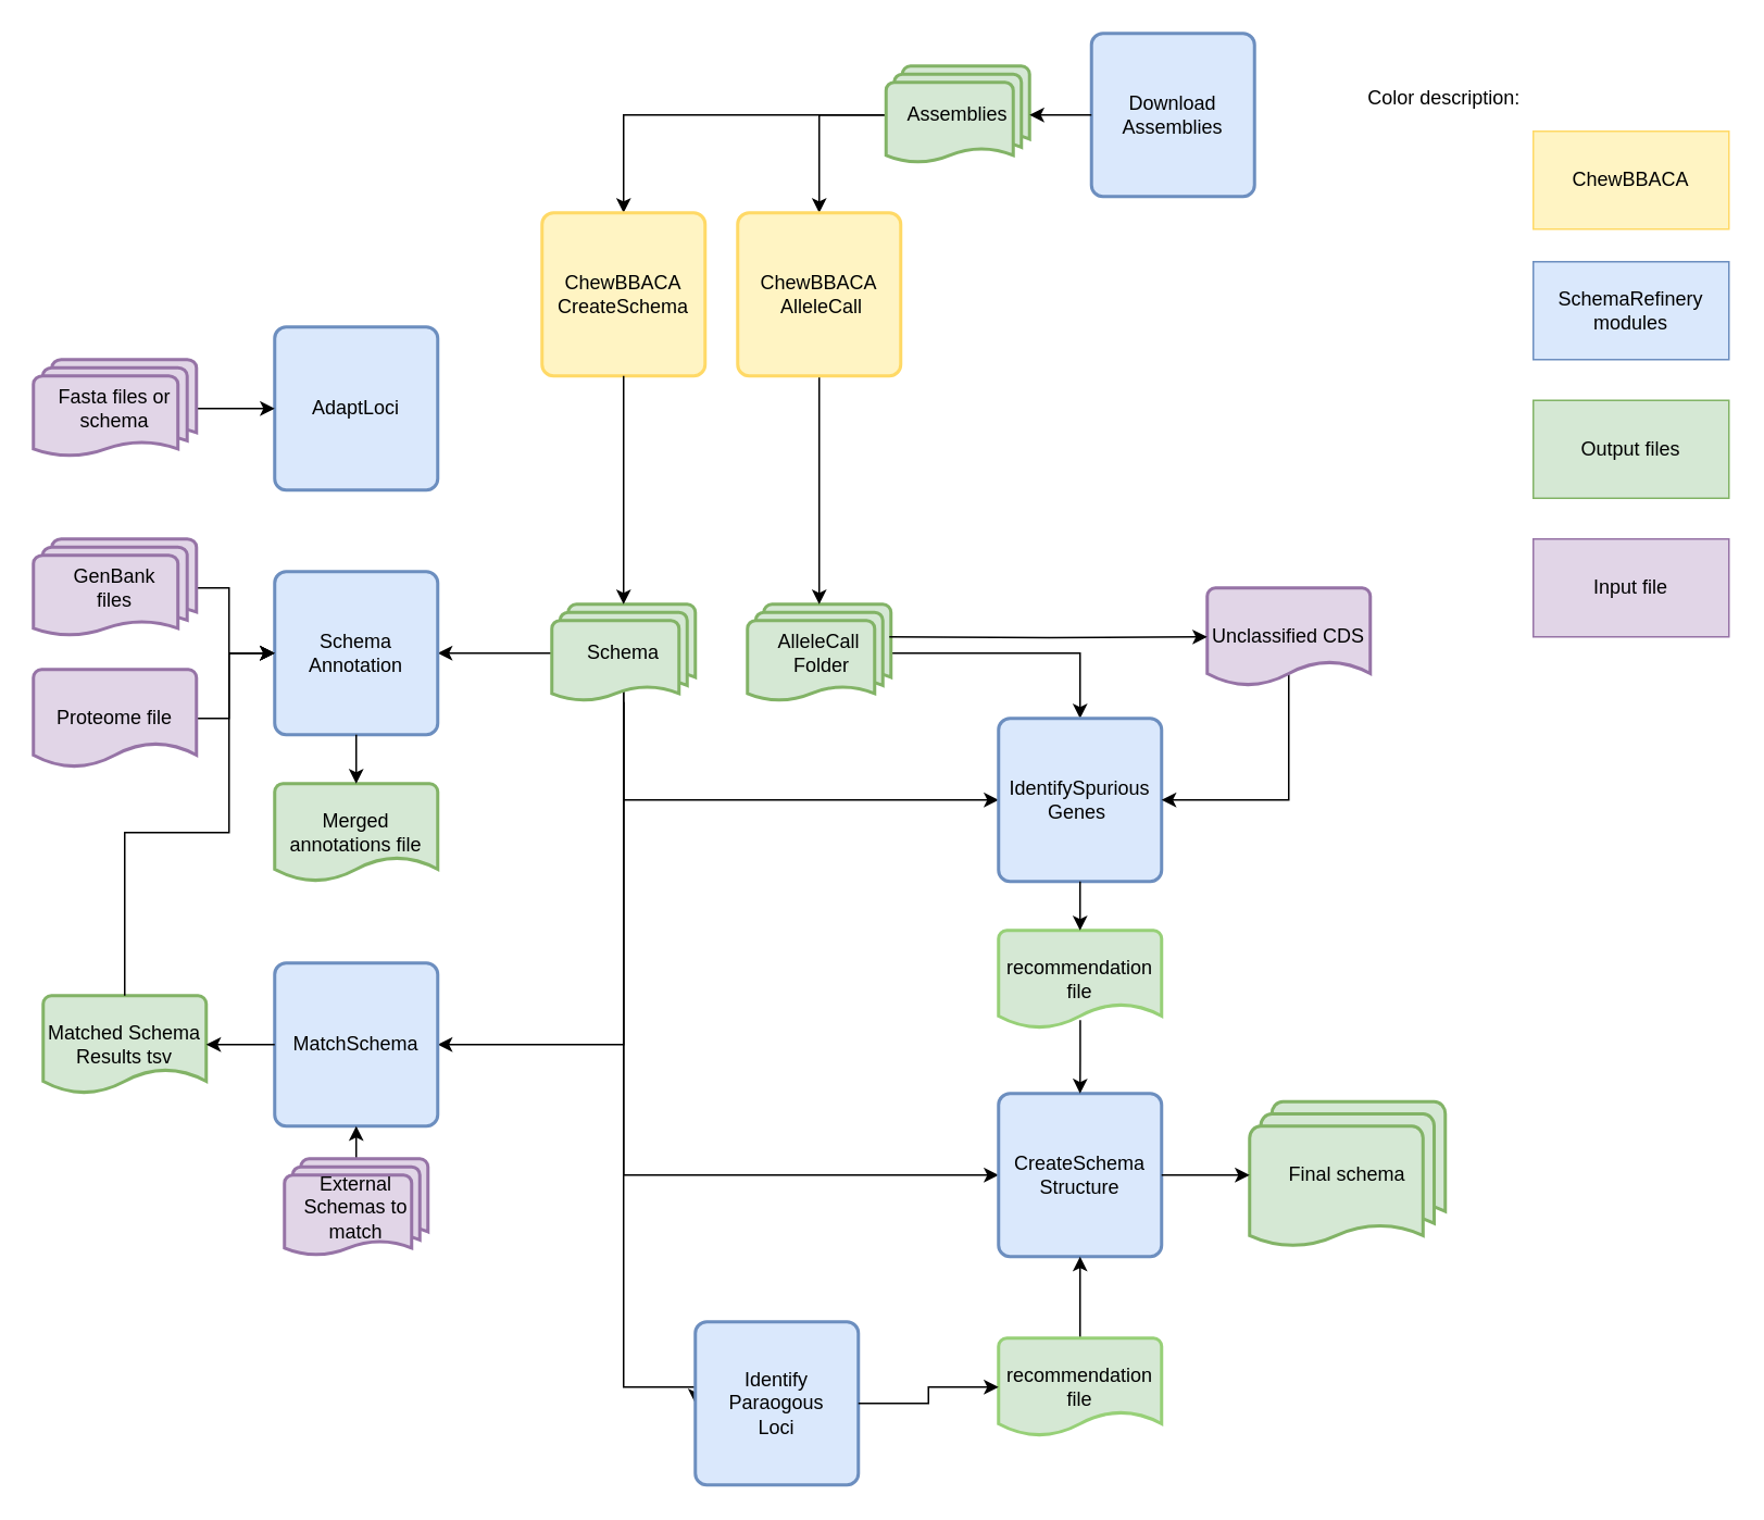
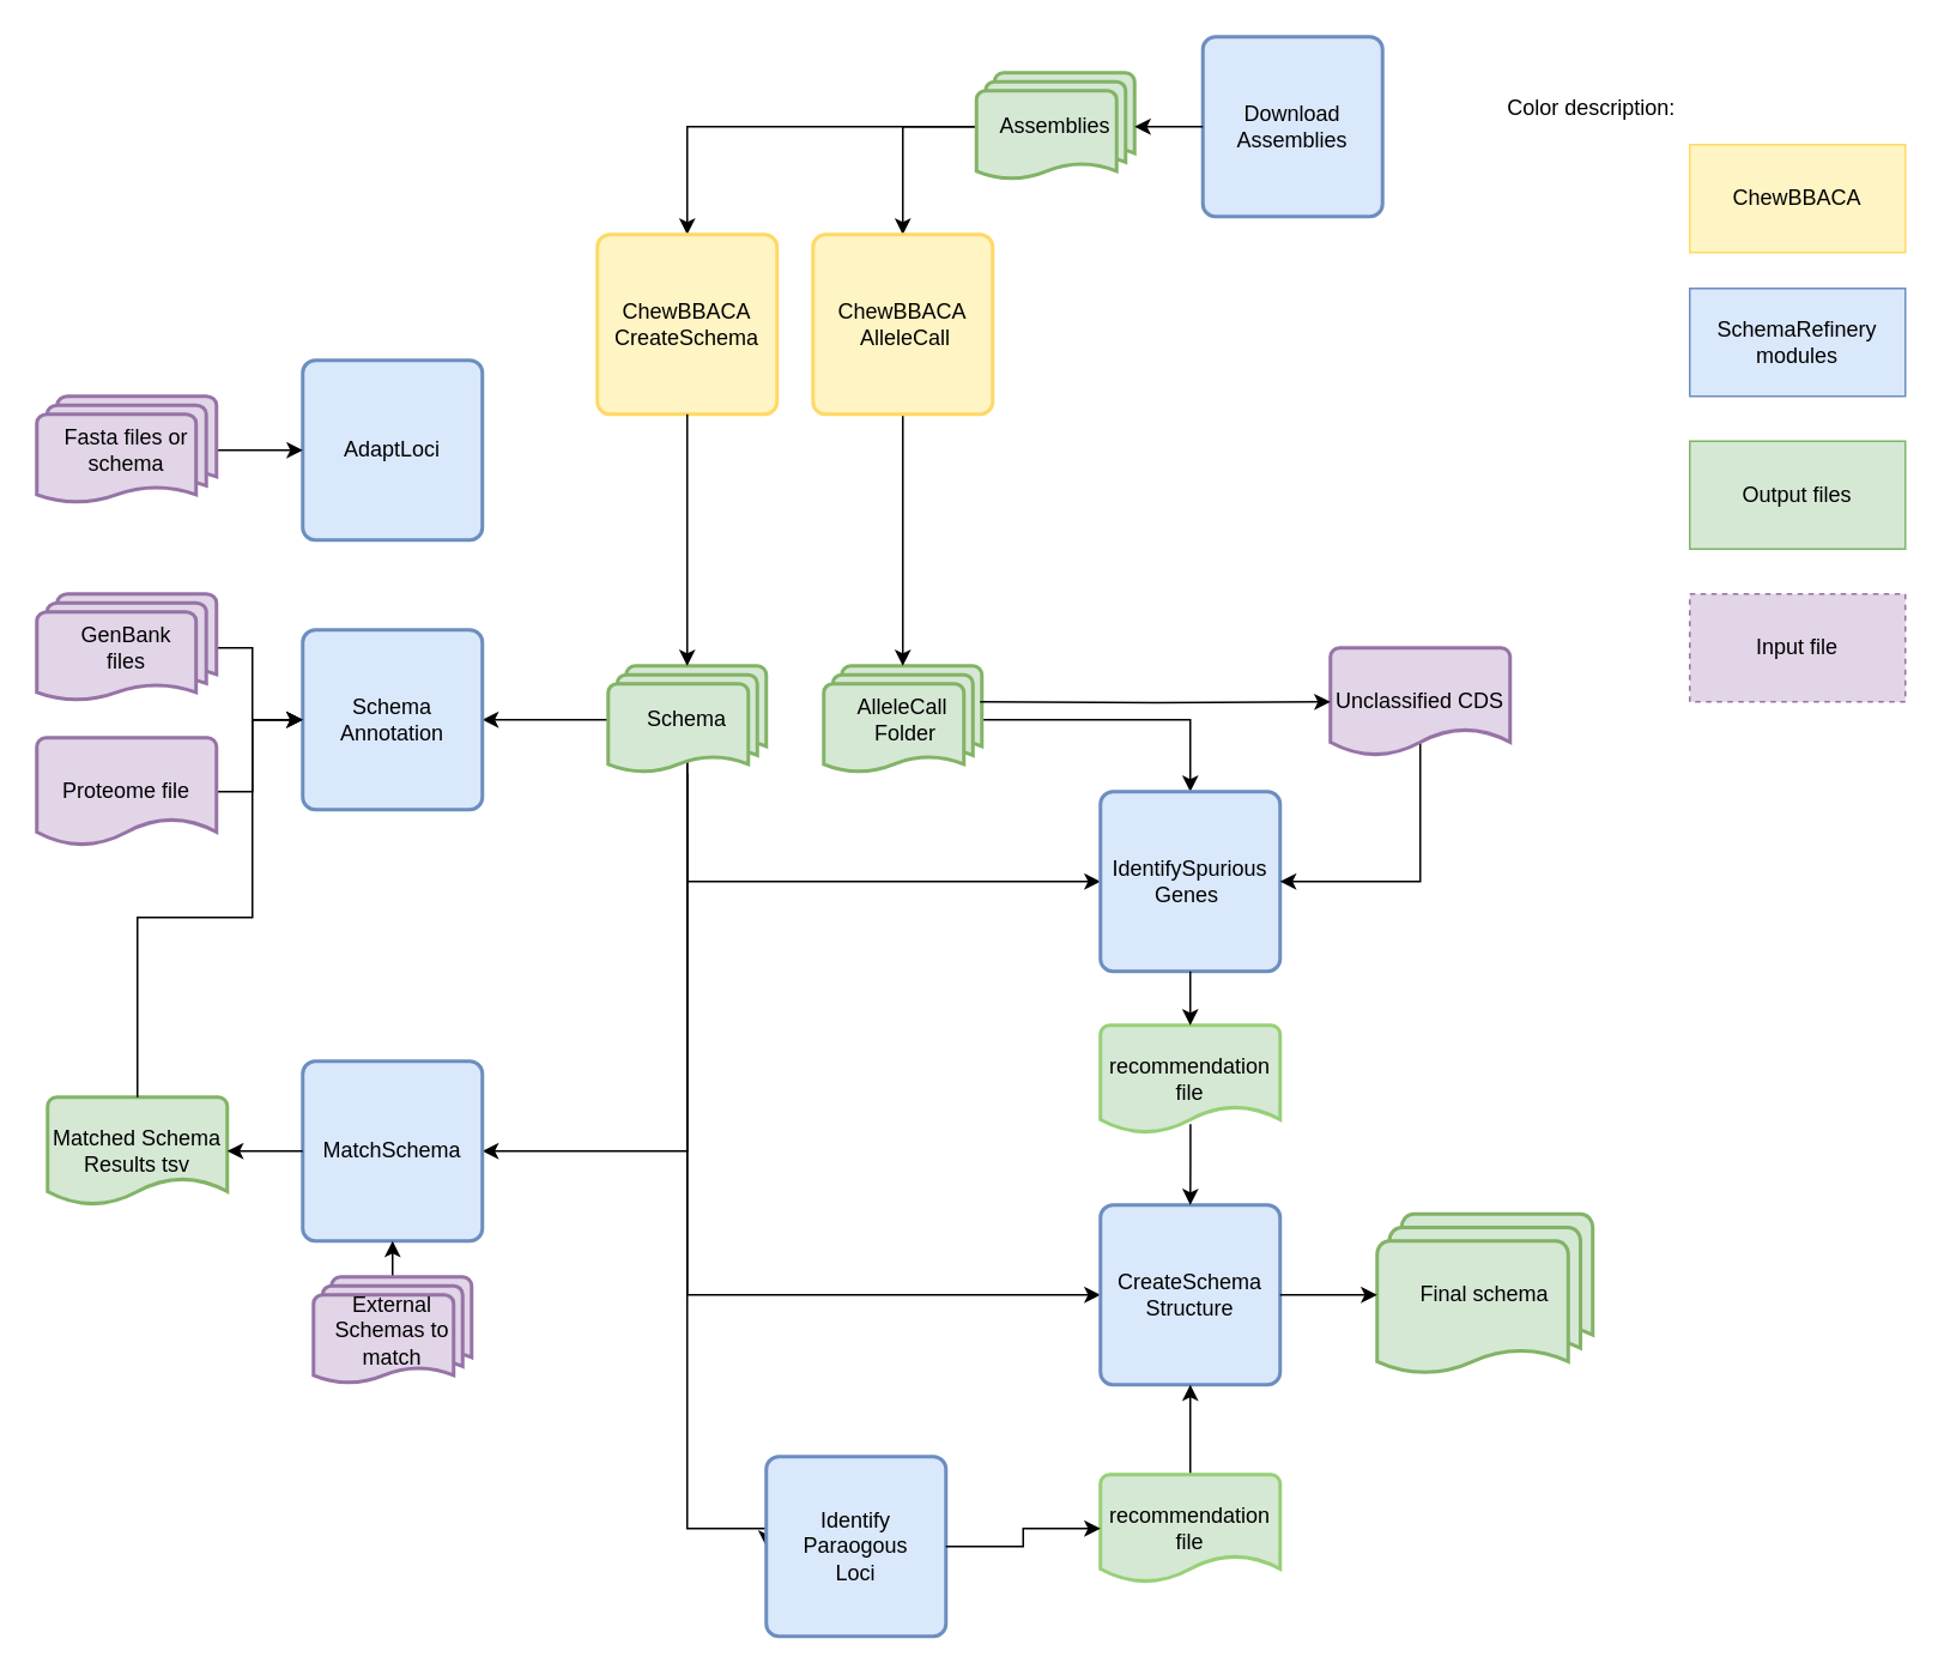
  <mxCell id="0" />
  <mxCell id="1" parent="0" />
  <mxCell id="2" value="Download&lt;div&gt;Assemblies&lt;/div&gt;" style="rounded=1;whiteSpace=wrap;html=1;absoluteArcSize=1;arcSize=14;strokeWidth=2;fillColor=#dae8fc;strokeColor=#6c8ebf;" parent="1" vertex="1"><mxGeometry x="669" y="20" width="100" height="100" as="geometry" /></mxCell>
  <mxCell id="3" style="edgeStyle=orthogonalEdgeStyle;rounded=0;orthogonalLoop=1;jettySize=auto;html=1;entryX=0.5;entryY=0;entryDx=0;entryDy=0;" parent="1" source="5" target="7" edge="1"><mxGeometry relative="1" as="geometry"><mxPoint x="546" y="140" as="targetPoint" /></mxGeometry></mxCell>
  <mxCell id="4" style="edgeStyle=orthogonalEdgeStyle;rounded=0;orthogonalLoop=1;jettySize=auto;html=1;entryX=0.5;entryY=0;entryDx=0;entryDy=0;exitX=0;exitY=0.5;exitDx=0;exitDy=0;exitPerimeter=0;" edge="1" parent="1" source="5" target="53"><mxGeometry relative="1" as="geometry" /></mxCell>
  <mxCell id="5" value="Assemblies" style="strokeWidth=2;html=1;shape=mxgraph.flowchart.multi-document;whiteSpace=wrap;fillColor=#d5e8d4;strokeColor=#82b366;" parent="1" vertex="1"><mxGeometry x="543" y="40" width="88" height="60" as="geometry" /></mxCell>
  <mxCell id="6" style="edgeStyle=orthogonalEdgeStyle;rounded=0;orthogonalLoop=1;jettySize=auto;html=1;entryX=1;entryY=0.5;entryDx=0;entryDy=0;entryPerimeter=0;" parent="1" source="2" target="5" edge="1"><mxGeometry relative="1" as="geometry" /></mxCell>
  <mxCell id="7" value="ChewBBACA CreateSchema" style="rounded=1;whiteSpace=wrap;html=1;absoluteArcSize=1;arcSize=14;strokeWidth=2;fillColor=#FFF4C3;strokeColor=#FFD966;" parent="1" vertex="1"><mxGeometry x="332" y="130" width="100" height="100" as="geometry" /></mxCell>
  <mxCell id="8" style="edgeStyle=orthogonalEdgeStyle;rounded=0;orthogonalLoop=1;jettySize=auto;html=1;entryX=1;entryY=0.5;entryDx=0;entryDy=0;exitX=0;exitY=0.5;exitDx=0;exitDy=0;exitPerimeter=0;" parent="1" source="13" target="18" edge="1"><mxGeometry relative="1" as="geometry"><mxPoint x="308" y="400" as="sourcePoint" /></mxGeometry></mxCell>
  <mxCell id="9" style="edgeStyle=orthogonalEdgeStyle;rounded=0;orthogonalLoop=1;jettySize=auto;html=1;entryX=1;entryY=0.5;entryDx=0;entryDy=0;" parent="1" source="13" target="25" edge="1"><mxGeometry relative="1" as="geometry"><Array as="points"><mxPoint x="382" y="640" /></Array></mxGeometry></mxCell>
  <mxCell id="10" style="edgeStyle=orthogonalEdgeStyle;rounded=0;orthogonalLoop=1;jettySize=auto;html=1;entryX=0;entryY=0.5;entryDx=0;entryDy=0;" parent="1" source="13" target="30" edge="1"><mxGeometry relative="1" as="geometry"><Array as="points"><mxPoint x="382" y="850" /></Array></mxGeometry></mxCell>
  <mxCell id="11" style="edgeStyle=orthogonalEdgeStyle;rounded=0;orthogonalLoop=1;jettySize=auto;html=1;entryX=0;entryY=0.5;entryDx=0;entryDy=0;exitX=0.5;exitY=0.88;exitDx=0;exitDy=0;exitPerimeter=0;" parent="1" source="13" target="31" edge="1"><mxGeometry relative="1" as="geometry"><Array as="points"><mxPoint x="382" y="490" /></Array></mxGeometry></mxCell>
  <mxCell id="12" style="edgeStyle=orthogonalEdgeStyle;rounded=0;orthogonalLoop=1;jettySize=auto;html=1;exitX=0.5;exitY=0.88;exitDx=0;exitDy=0;exitPerimeter=0;entryX=0;entryY=0.5;entryDx=0;entryDy=0;" parent="1" source="13" target="32" edge="1"><mxGeometry relative="1" as="geometry"><Array as="points"><mxPoint x="382" y="720" /></Array></mxGeometry></mxCell>
  <mxCell id="13" value="Schema" style="strokeWidth=2;html=1;shape=mxgraph.flowchart.multi-document;whiteSpace=wrap;fillColor=#d5e8d4;strokeColor=#82b366;" parent="1" vertex="1"><mxGeometry x="338" y="370" width="88" height="60" as="geometry" /></mxCell>
  <mxCell id="14" style="edgeStyle=orthogonalEdgeStyle;rounded=0;orthogonalLoop=1;jettySize=auto;html=1;entryX=0.5;entryY=0;entryDx=0;entryDy=0;" parent="1" source="15" target="31" edge="1"><mxGeometry relative="1" as="geometry" /></mxCell>
  <mxCell id="15" value="AlleleCall&lt;div&gt;&amp;nbsp;Folder&lt;/div&gt;" style="strokeWidth=2;html=1;shape=mxgraph.flowchart.multi-document;whiteSpace=wrap;fillColor=#d5e8d4;strokeColor=#82b366;" parent="1" vertex="1"><mxGeometry x="458" y="370" width="88" height="60" as="geometry" /></mxCell>
  <mxCell id="16" style="edgeStyle=orthogonalEdgeStyle;rounded=0;orthogonalLoop=1;jettySize=auto;html=1;entryX=0.5;entryY=0;entryDx=0;entryDy=0;entryPerimeter=0;exitX=0.5;exitY=1;exitDx=0;exitDy=0;" parent="1" source="7" target="13" edge="1"><mxGeometry relative="1" as="geometry"><mxPoint x="408" y="240" as="sourcePoint" /></mxGeometry></mxCell>
  <mxCell id="17" style="edgeStyle=orthogonalEdgeStyle;rounded=0;orthogonalLoop=1;jettySize=auto;html=1;entryX=0.5;entryY=0;entryDx=0;entryDy=0;entryPerimeter=0;exitX=0.5;exitY=1;exitDx=0;exitDy=0;" parent="1" source="53" target="15" edge="1"><mxGeometry relative="1" as="geometry" /></mxCell>
  <mxCell id="18" value="Schema&lt;div&gt;Annotation&lt;/div&gt;" style="rounded=1;whiteSpace=wrap;html=1;absoluteArcSize=1;arcSize=14;strokeWidth=2;fillColor=#dae8fc;strokeColor=#6c8ebf;" parent="1" vertex="1"><mxGeometry x="168" y="350" width="100" height="100" as="geometry" /></mxCell>
  <mxCell id="19" style="edgeStyle=orthogonalEdgeStyle;rounded=0;orthogonalLoop=1;jettySize=auto;html=1;entryX=0;entryY=0.5;entryDx=0;entryDy=0;" parent="1" source="20" target="18" edge="1"><mxGeometry relative="1" as="geometry"><Array as="points"><mxPoint x="140" y="360" /><mxPoint x="140" y="400" /></Array></mxGeometry></mxCell>
  <mxCell id="20" value="GenBank&lt;div&gt;files&lt;/div&gt;" style="strokeWidth=2;html=1;shape=mxgraph.flowchart.multi-document;whiteSpace=wrap;fillColor=#E1D5E7;strokeColor=#9673A6;" parent="1" vertex="1"><mxGeometry x="20" y="330" width="100" height="60" as="geometry" /></mxCell>
  <mxCell id="21" style="edgeStyle=orthogonalEdgeStyle;rounded=0;orthogonalLoop=1;jettySize=auto;html=1;entryX=0;entryY=0.5;entryDx=0;entryDy=0;" parent="1" source="22" target="18" edge="1"><mxGeometry relative="1" as="geometry"><Array as="points"><mxPoint x="140" y="440" /><mxPoint x="140" y="400" /></Array></mxGeometry></mxCell>
  <mxCell id="22" value="Proteome file" style="strokeWidth=2;html=1;shape=mxgraph.flowchart.document2;whiteSpace=wrap;size=0.25;fillColor=#E1D5E7;strokeColor=#9673A6;" parent="1" vertex="1"><mxGeometry x="20" y="410" width="100" height="60" as="geometry" /></mxCell>
- <mxCell id="23" value="Merged annotations file" style="strokeWidth=2;html=1;shape=mxgraph.flowchart.document2;whiteSpace=wrap;size=0.25;fillColor=#d5e8d4;strokeColor=#82b366;" parent="1" vertex="1"><mxGeometry x="168" y="480" width="100" height="60" as="geometry" /></mxCell>
- <mxCell id="24" style="edgeStyle=orthogonalEdgeStyle;rounded=0;orthogonalLoop=1;jettySize=auto;html=1;entryX=0.5;entryY=0;entryDx=0;entryDy=0;entryPerimeter=0;" parent="1" source="18" target="23" edge="1"><mxGeometry relative="1" as="geometry" /></mxCell>
  <mxCell id="25" value="MatchSchema" style="rounded=1;whiteSpace=wrap;html=1;absoluteArcSize=1;arcSize=14;strokeWidth=2;fillColor=#dae8fc;strokeColor=#6c8ebf;" parent="1" vertex="1"><mxGeometry x="168" y="590" width="100" height="100" as="geometry" /></mxCell>
  <mxCell id="26" style="edgeStyle=orthogonalEdgeStyle;rounded=0;orthogonalLoop=1;jettySize=auto;html=1;" parent="1" source="27" edge="1"><mxGeometry relative="1" as="geometry"><mxPoint x="218" y="690" as="targetPoint" /></mxGeometry></mxCell>
  <mxCell id="27" value="External Schemas to match" style="strokeWidth=2;html=1;shape=mxgraph.flowchart.multi-document;whiteSpace=wrap;fillColor=#E1D5E7;strokeColor=#9673A6;" parent="1" vertex="1"><mxGeometry x="174" y="710" width="88" height="60" as="geometry" /></mxCell>
  <mxCell id="28" value="Matched Schema Results tsv" style="strokeWidth=2;html=1;shape=mxgraph.flowchart.document2;whiteSpace=wrap;size=0.25;fillColor=#d5e8d4;strokeColor=#82b366;" parent="1" vertex="1"><mxGeometry x="26" y="610" width="100" height="60" as="geometry" /></mxCell>
  <mxCell id="29" style="edgeStyle=orthogonalEdgeStyle;rounded=0;orthogonalLoop=1;jettySize=auto;html=1;entryX=1;entryY=0.5;entryDx=0;entryDy=0;entryPerimeter=0;" parent="1" source="25" target="28" edge="1"><mxGeometry relative="1" as="geometry" /></mxCell>
  <mxCell id="30" value="Identify&lt;div&gt;Paraogous&lt;div&gt;Loci&lt;br&gt;&lt;/div&gt;&lt;/div&gt;" style="rounded=1;whiteSpace=wrap;html=1;absoluteArcSize=1;arcSize=14;strokeWidth=2;fillColor=#dae8fc;strokeColor=#6c8ebf;" parent="1" vertex="1"><mxGeometry x="426" y="810" width="100" height="100" as="geometry" /></mxCell>
  <mxCell id="31" value="IdentifySpurious&lt;div&gt;Genes&amp;nbsp;&lt;/div&gt;" style="rounded=1;whiteSpace=wrap;html=1;absoluteArcSize=1;arcSize=14;strokeWidth=2;fillColor=#dae8fc;strokeColor=#6c8ebf;" parent="1" vertex="1"><mxGeometry x="612" y="440" width="100" height="100" as="geometry" /></mxCell>
  <mxCell id="32" value="CreateSchema&lt;div&gt;Structure&lt;/div&gt;" style="rounded=1;whiteSpace=wrap;html=1;absoluteArcSize=1;arcSize=14;strokeWidth=2;fillColor=#dae8fc;strokeColor=#6c8ebf;" parent="1" vertex="1"><mxGeometry x="612" y="670" width="100" height="100" as="geometry" /></mxCell>
  <mxCell id="33" value="SchemaRefinery modules" style="rounded=0;whiteSpace=wrap;html=1;fillColor=#dae8fc;strokeColor=#6c8ebf;" parent="1" vertex="1"><mxGeometry x="940" y="160" width="120" height="60" as="geometry" /></mxCell>
  <mxCell id="34" value="ChewBBACA" style="rounded=0;whiteSpace=wrap;html=1;fillColor=#FFF4C3;strokeColor=#FFD966;" parent="1" vertex="1"><mxGeometry x="940" y="80" width="120" height="60" as="geometry" /></mxCell>
  <mxCell id="35" value="Output files" style="rounded=0;whiteSpace=wrap;html=1;fillColor=#d5e8d4;strokeColor=#82b366;" parent="1" vertex="1"><mxGeometry x="940" y="245" width="120" height="60" as="geometry" /></mxCell>
  <mxCell id="36" value="Color description:" style="text;html=1;align=center;verticalAlign=middle;resizable=0;points=[];autosize=1;strokeColor=none;fillColor=none;" parent="1" vertex="1"><mxGeometry x="830" y="45" width="110" height="30" as="geometry" /></mxCell>
- <mxCell id="37" value="Input file" style="rounded=0;whiteSpace=wrap;html=1;fillColor=#E1D5E7;strokeColor=#9673A6;" parent="1" vertex="1"><mxGeometry x="940" y="330" width="120" height="60" as="geometry" /></mxCell>
+ <mxCell id="37" value="Input file" style="rounded=0;whiteSpace=wrap;html=1;fillColor=#E1D5E7;strokeColor=#9673A6;dashed=1;" parent="1" vertex="1"><mxGeometry x="940" y="330" width="120" height="60" as="geometry" /></mxCell>
  <mxCell id="38" value="AdaptLoci" style="rounded=1;whiteSpace=wrap;html=1;absoluteArcSize=1;arcSize=14;strokeWidth=2;fillColor=#dae8fc;strokeColor=#6c8ebf;" parent="1" vertex="1"><mxGeometry x="168" y="200" width="100" height="100" as="geometry" /></mxCell>
  <mxCell id="39" style="edgeStyle=orthogonalEdgeStyle;rounded=0;orthogonalLoop=1;jettySize=auto;html=1;entryX=0;entryY=0.5;entryDx=0;entryDy=0;" parent="1" source="40" target="38" edge="1"><mxGeometry relative="1" as="geometry" /></mxCell>
  <mxCell id="40" value="Fasta files or schema" style="strokeWidth=2;html=1;shape=mxgraph.flowchart.multi-document;whiteSpace=wrap;fillColor=#E1D5E7;strokeColor=#9673A6;" parent="1" vertex="1"><mxGeometry x="20" y="220" width="100" height="60" as="geometry" /></mxCell>
  <mxCell id="41" style="edgeStyle=orthogonalEdgeStyle;rounded=0;orthogonalLoop=1;jettySize=auto;html=1;entryX=0;entryY=0.5;entryDx=0;entryDy=0;exitX=0.5;exitY=0;exitDx=0;exitDy=0;exitPerimeter=0;" parent="1" source="28" target="18" edge="1"><mxGeometry relative="1" as="geometry"><mxPoint x="130" y="450" as="sourcePoint" /><mxPoint x="178" y="410" as="targetPoint" /><Array as="points"><mxPoint x="76" y="510" /><mxPoint x="140" y="510" /><mxPoint x="140" y="400" /></Array></mxGeometry></mxCell>
  <mxCell id="42" style="edgeStyle=orthogonalEdgeStyle;rounded=0;orthogonalLoop=1;jettySize=auto;html=1;entryX=0.5;entryY=0;entryDx=0;entryDy=0;exitX=0.501;exitY=0.918;exitDx=0;exitDy=0;exitPerimeter=0;" parent="1" source="43" target="32" edge="1"><mxGeometry relative="1" as="geometry" /></mxCell>
  <mxCell id="43" value="recommendation file" style="strokeWidth=2;html=1;shape=mxgraph.flowchart.document2;whiteSpace=wrap;size=0.25;fillColor=#D5E8D4;strokeColor=#97D077;" parent="1" vertex="1"><mxGeometry x="612" y="570" width="100" height="60" as="geometry" /></mxCell>
  <mxCell id="44" style="edgeStyle=orthogonalEdgeStyle;rounded=0;orthogonalLoop=1;jettySize=auto;html=1;entryX=0.5;entryY=1;entryDx=0;entryDy=0;" parent="1" source="45" target="32" edge="1"><mxGeometry relative="1" as="geometry" /></mxCell>
  <mxCell id="45" value="recommendation file" style="strokeWidth=2;html=1;shape=mxgraph.flowchart.document2;whiteSpace=wrap;size=0.25;fillColor=#D5E8D4;strokeColor=#97D077;" parent="1" vertex="1"><mxGeometry x="612" y="820" width="100" height="60" as="geometry" /></mxCell>
  <mxCell id="46" style="edgeStyle=orthogonalEdgeStyle;rounded=0;orthogonalLoop=1;jettySize=auto;html=1;entryX=0;entryY=0.5;entryDx=0;entryDy=0;entryPerimeter=0;" parent="1" source="30" target="45" edge="1"><mxGeometry relative="1" as="geometry" /></mxCell>
  <mxCell id="47" value="Final schema" style="strokeWidth=2;html=1;shape=mxgraph.flowchart.multi-document;whiteSpace=wrap;fillColor=#d5e8d4;strokeColor=#82b366;" parent="1" vertex="1"><mxGeometry x="766" y="675" width="120" height="90" as="geometry" /></mxCell>
  <mxCell id="48" style="edgeStyle=orthogonalEdgeStyle;rounded=0;orthogonalLoop=1;jettySize=auto;html=1;entryX=0;entryY=0.5;entryDx=0;entryDy=0;entryPerimeter=0;" parent="1" source="32" target="47" edge="1"><mxGeometry relative="1" as="geometry" /></mxCell>
  <mxCell id="49" style="edgeStyle=orthogonalEdgeStyle;rounded=0;orthogonalLoop=1;jettySize=auto;html=1;entryX=0.5;entryY=0;entryDx=0;entryDy=0;entryPerimeter=0;" parent="1" source="31" target="43" edge="1"><mxGeometry relative="1" as="geometry" /></mxCell>
  <mxCell id="50" style="edgeStyle=orthogonalEdgeStyle;rounded=0;orthogonalLoop=1;jettySize=auto;html=1;entryX=1;entryY=0.5;entryDx=0;entryDy=0;exitX=0.5;exitY=0.883;exitDx=0;exitDy=0;exitPerimeter=0;" edge="1" parent="1" source="51" target="31"><mxGeometry relative="1" as="geometry"><Array as="points"><mxPoint x="790" y="490" /></Array></mxGeometry></mxCell>
  <mxCell id="51" value="Unclassified CDS" style="strokeWidth=2;html=1;shape=mxgraph.flowchart.document2;whiteSpace=wrap;size=0.25;fillColor=#E1D5E7;strokeColor=#9673A6;" vertex="1" parent="1"><mxGeometry x="740" y="360" width="100" height="60" as="geometry" /></mxCell>
  <mxCell id="52" style="edgeStyle=orthogonalEdgeStyle;rounded=0;orthogonalLoop=1;jettySize=auto;html=1;entryX=0;entryY=0.5;entryDx=0;entryDy=0;entryPerimeter=0;" edge="1" parent="1" target="51"><mxGeometry relative="1" as="geometry"><mxPoint x="545" y="390" as="sourcePoint" /></mxGeometry></mxCell>
  <mxCell id="53" value="ChewBBACA&lt;div&gt;&lt;span style=&quot;background-color: transparent; color: light-dark(rgb(0, 0, 0), rgb(255, 255, 255));&quot;&gt;&amp;nbsp;AlleleCall&lt;/span&gt;&lt;/div&gt;" style="rounded=1;whiteSpace=wrap;html=1;absoluteArcSize=1;arcSize=14;strokeWidth=2;fillColor=#FFF4C3;strokeColor=#FFD966;" vertex="1" parent="1"><mxGeometry x="452" y="130" width="100" height="100" as="geometry" /></mxCell>
